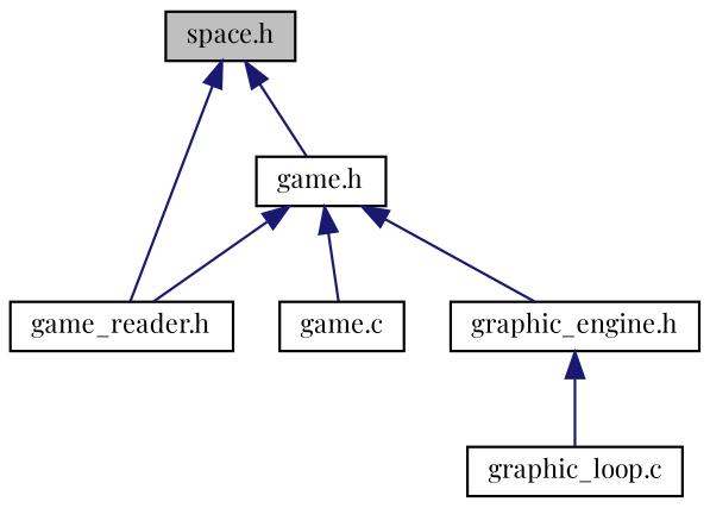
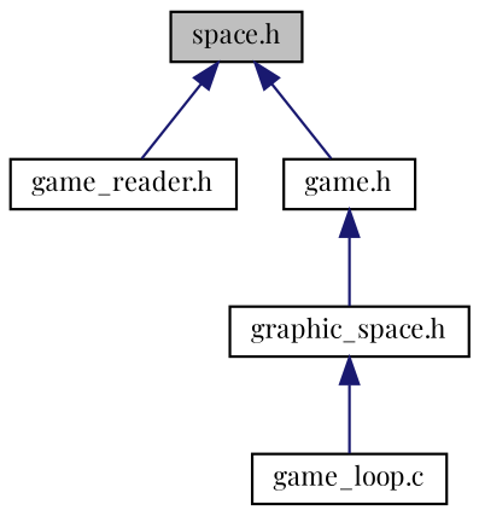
  digraph {
    fontname="Playfair Display"
    node [color=black fillcolor=white fontname="Playfair Display" fontsize=10 shape=record style=filled]
    edge [color=midnightblue dir=back fontname="Playfair Display" fontsize=10 labelfontname=Helvetica labelfontsize=10 style=solid]
    n1 [fillcolor=grey75 fontcolor=black height=0.2 label="space.h" width=0.4]
    n2 [height=0.2 label="game_reader.h" width=0.4]
    n3 [height=0.2 label="game.h" width=0.4]
-   n4 [height=0.2 label="game.c" width=0.4]
-   n5 [height=0.2 label="graphic_engine.h" width=0.4]
-   n6 [height=0.2 label="graphic_loop.c" width=0.4]
+   n5 [height=0.2 label="graphic_space.h" width=0.4]
+   n6 [height=0.2 label="game_loop.c" width=0.4]
    n1 -> n2
    n1 -> n3
-   n3 -> n2
-   n3 -> n4
    n3 -> n5
    n5 -> n6
  }
